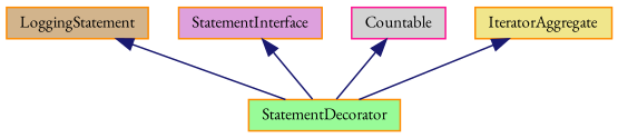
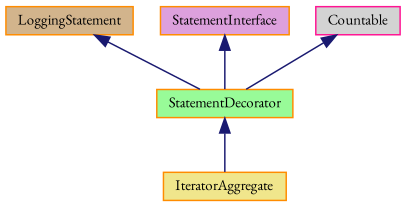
  digraph {
    fontname="EB Garamond"
    node [color=darkorange fontname="EB Garamond" fontsize=10 shape=record style=filled]
    edge [color=midnightblue dir=back fontname="EB Garamond" fontsize=10 labelfontname=Helvetica labelfontsize=10 style=solid]
    n1 [fillcolor=tan fontcolor=black height=0.2 label=LoggingStatement width=0.4]
    n2 [fillcolor=palegreen height=0.2 label=StatementDecorator width=0.4]
    n3 [fillcolor=plum height=0.2 label=StatementInterface width=0.4]
    n4 [color=deeppink fillcolor=lightgrey height=0.2 label=Countable width=0.4]
    n5 [fillcolor=khaki height=0.2 label=IteratorAggregate width=0.4]
    n1 -> n2
    n3 -> n2
    n4 -> n2
-   n5 -> n2
+   n2 -> n5
  }
